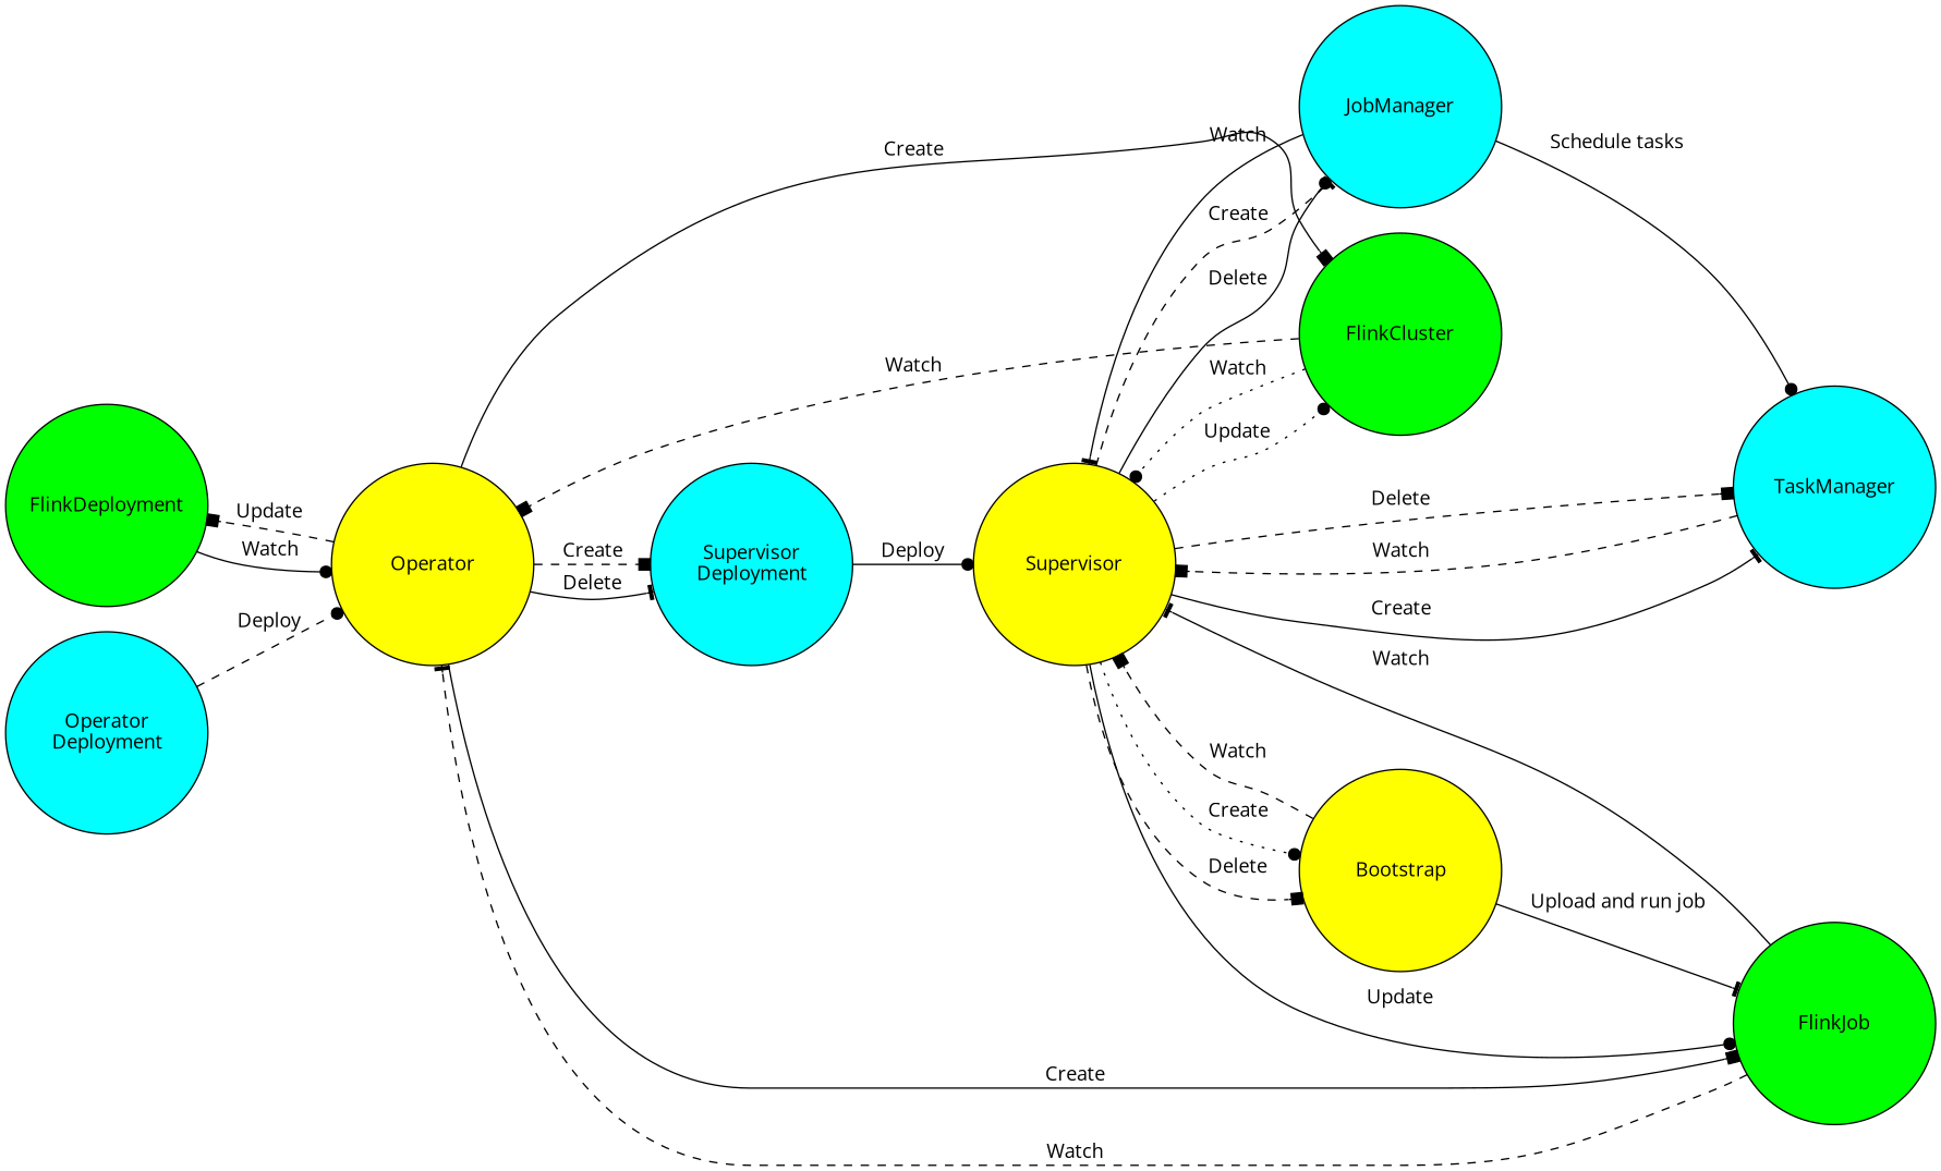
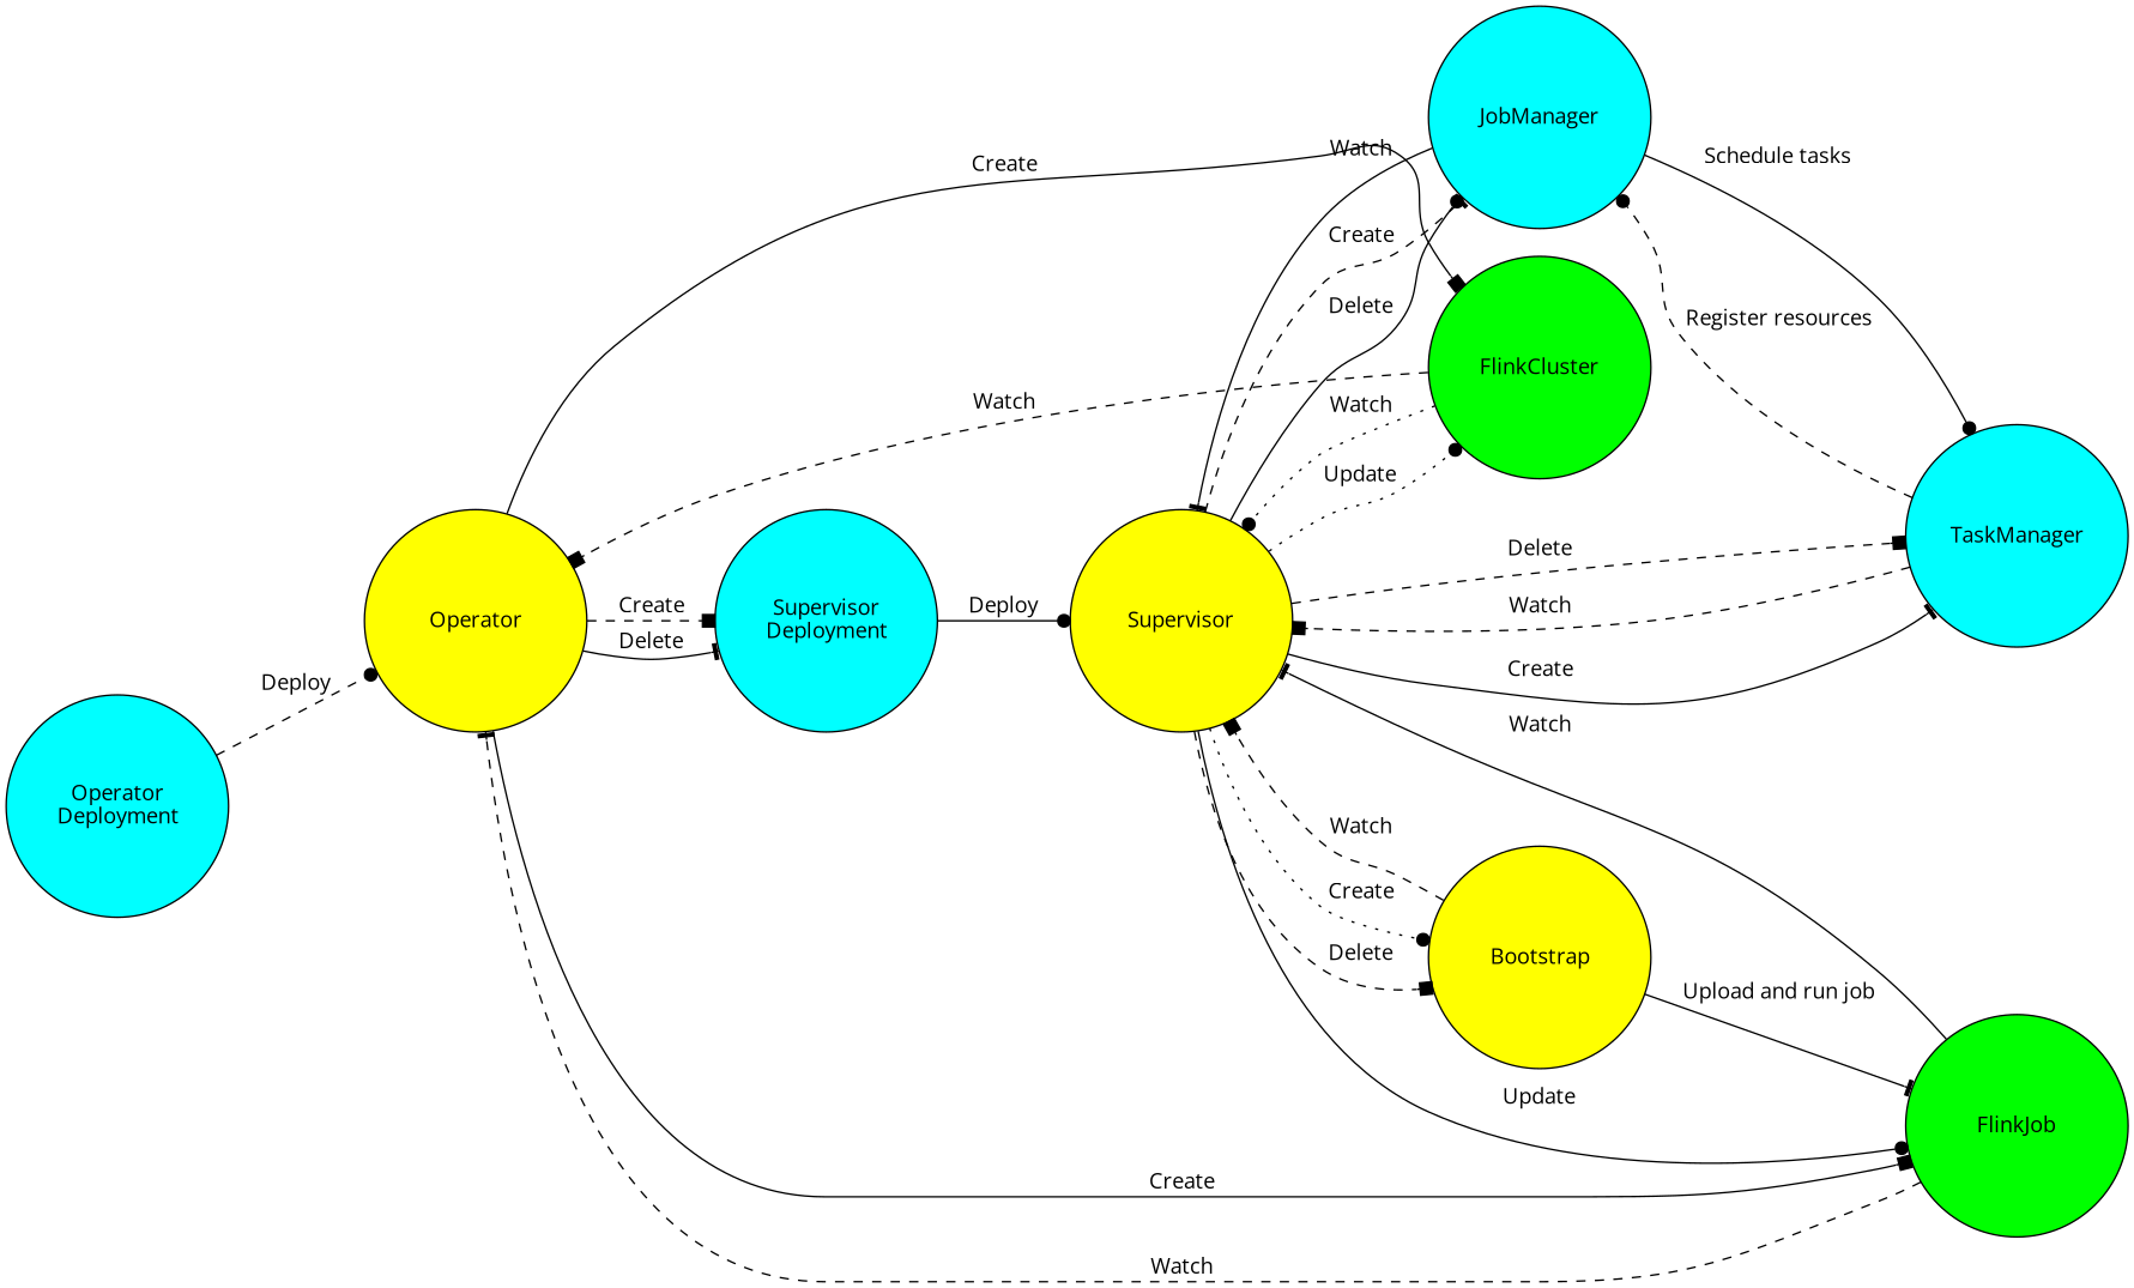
  digraph {
    autosize=false
    fontname="Open Sans"
    rankdir=LR
    node [fillcolor=cyan fixedsize=true fontname="Open Sans" heigth=1.8 shape=circle style=filled]
    edge [arrowhead=dot fontname="Open Sans" style=solid]
-   n1 [fillcolor=green label=<        <TABLE ALIGN="LEFT" BORDER="0" CELLBORDER="0" CELLSPACING="0">            <TR>                <TD>FlinkDeployment</TD>            </TR>        </TABLE>      > width=2.0]
    n2 [fillcolor=yellow label=<     <TABLE ALIGN="LEFT" BORDER="0" CELLBORDER="0" CELLSPACING="0">         <TR>             <TD>Operator</TD>         </TR>     </TABLE>   > width=2.0]
    n3 [fillcolor=green label=<        <TABLE ALIGN="LEFT" BORDER="0" CELLBORDER="0" CELLSPACING="0">            <TR>                <TD>FlinkCluster</TD>            </TR>        </TABLE>      > width=2.0]
    n4 [fillcolor=green label=<        <TABLE ALIGN="LEFT" BORDER="0" CELLBORDER="0" CELLSPACING="0">            <TR>                <TD>FlinkJob</TD>            </TR>        </TABLE>      > width=2.0]
    n5 [label=<     <TABLE ALIGN="LEFT" BORDER="0" CELLBORDER="0" CELLSPACING="0">         <TR>             <TD>Supervisor<BR/>Deployment</TD>         </TR>     </TABLE>   > width=2.0]
    n6 [fillcolor=yellow label=<     <TABLE ALIGN="LEFT" BORDER="0" CELLBORDER="0" CELLSPACING="0">         <TR>             <TD>Supervisor</TD>         </TR>     </TABLE>   > width=2.0]
    n7 [label=<     <TABLE ALIGN="LEFT" BORDER="0" CELLBORDER="0" CELLSPACING="0">         <TR>             <TD>JobManager</TD>         </TR>     </TABLE>   > width=2.0]
    n8 [label=<     <TABLE ALIGN="LEFT" BORDER="0" CELLBORDER="0" CELLSPACING="0">         <TR>             <TD>TaskManager</TD>         </TR>     </TABLE>   > width=2.0]
    n9 [fillcolor=yellow label=<     <TABLE ALIGN="LEFT" BORDER="0" CELLBORDER="0" CELLSPACING="0">         <TR>             <TD>Bootstrap</TD>         </TR>     </TABLE>   > width=2.0]
    n10 [label=<     <TABLE ALIGN="LEFT" BORDER="0" CELLBORDER="0" CELLSPACING="0">         <TR>             <TD>Operator<BR/>Deployment</TD>         </TR>     </TABLE>   > width=2.0]
-   n1 -> n2 [label=<       <TABLE ALIGN="LEFT" BORDER="0" CELLBORDER="0" CELLSPACING="0">           <TR>               <TD>Watch</TD>           </TR>       </TABLE>   >]
-   n2 -> n1 [arrowhead=box label=<       <TABLE ALIGN="LEFT" BORDER="0" CELLBORDER="0" CELLSPACING="0">           <TR>               <TD>Update</TD>           </TR>       </TABLE>   > style=dashed]
    n2 -> n3 [arrowhead=box label=<       <TABLE ALIGN="LEFT" BORDER="0" CELLBORDER="0" CELLSPACING="0">           <TR>               <TD>Create</TD>           </TR>       </TABLE>   >]
    n2 -> n4 [arrowhead=box label=<       <TABLE ALIGN="LEFT" BORDER="0" CELLBORDER="0" CELLSPACING="0">           <TR>               <TD>Create</TD>           </TR>       </TABLE>   >]
    n2 -> n5 [arrowhead=box label=<       <TABLE ALIGN="LEFT" BORDER="0" CELLBORDER="0" CELLSPACING="0">           <TR>               <TD>Create</TD>           </TR>       </TABLE>   > style=dashed]
    n2 -> n5 [arrowhead=tee label=<       <TABLE ALIGN="LEFT" BORDER="0" CELLBORDER="0" CELLSPACING="0">           <TR>               <TD>Delete</TD>           </TR>       </TABLE>   >]
    n3 -> n2 [arrowhead=box label=<       <TABLE ALIGN="LEFT" BORDER="0" CELLBORDER="0" CELLSPACING="0">           <TR>               <TD>Watch</TD>           </TR>       </TABLE>   > style=dashed]
    n3 -> n6 [label=<       <TABLE ALIGN="LEFT" BORDER="0" CELLBORDER="0" CELLSPACING="0">           <TR>               <TD>Watch</TD>           </TR>       </TABLE>   > style=dotted]
    n4 -> n2 [arrowhead=tee label=<       <TABLE ALIGN="LEFT" BORDER="0" CELLBORDER="0" CELLSPACING="0">           <TR>               <TD>Watch</TD>           </TR>       </TABLE>   > style=dashed]
    n4 -> n6 [arrowhead=tee label=<       <TABLE ALIGN="LEFT" BORDER="0" CELLBORDER="0" CELLSPACING="0">           <TR>               <TD>Watch</TD>           </TR>       </TABLE>   >]
    n5 -> n6 [label=<       <TABLE ALIGN="LEFT" BORDER="0" CELLBORDER="0" CELLSPACING="0">           <TR>               <TD>Deploy</TD>           </TR>       </TABLE>   >]
    n6 -> n3 [label=<       <TABLE ALIGN="LEFT" BORDER="0" CELLBORDER="0" CELLSPACING="0">           <TR>               <TD>Update</TD>           </TR>       </TABLE>   > style=dotted]
    n6 -> n4 [label=<       <TABLE ALIGN="LEFT" BORDER="0" CELLBORDER="0" CELLSPACING="0">           <TR>               <TD>Update</TD>           </TR>       </TABLE>   >]
    n6 -> n7 [arrowhead=tee label=<       <TABLE ALIGN="LEFT" BORDER="0" CELLBORDER="0" CELLSPACING="0">           <TR>               <TD>Create</TD>           </TR>       </TABLE>   > style=dashed]
    n6 -> n7 [label=<       <TABLE ALIGN="LEFT" BORDER="0" CELLBORDER="0" CELLSPACING="0">           <TR>               <TD>Delete</TD>           </TR>       </TABLE>   >]
    n6 -> n8 [arrowhead=tee label=<       <TABLE ALIGN="LEFT" BORDER="0" CELLBORDER="0" CELLSPACING="0">           <TR>               <TD>Create</TD>           </TR>       </TABLE>   >]
    n6 -> n8 [arrowhead=box label=<       <TABLE ALIGN="LEFT" BORDER="0" CELLBORDER="0" CELLSPACING="0">           <TR>               <TD>Delete</TD>           </TR>       </TABLE>   > style=dashed]
    n6 -> n9 [label=<       <TABLE ALIGN="LEFT" BORDER="0" CELLBORDER="0" CELLSPACING="0">           <TR>               <TD>Create</TD>           </TR>       </TABLE>   > style=dotted]
    n6 -> n9 [arrowhead=box label=<       <TABLE ALIGN="LEFT" BORDER="0" CELLBORDER="0" CELLSPACING="0">           <TR>               <TD>Delete</TD>           </TR>       </TABLE>   > style=dashed]
    n7 -> n6 [arrowhead=tee label=<       <TABLE ALIGN="LEFT" BORDER="0" CELLBORDER="0" CELLSPACING="0">           <TR>               <TD>Watch</TD>           </TR>       </TABLE>   >]
    n7 -> n8 [label=<       <TABLE ALIGN="LEFT" BORDER="0" CELLBORDER="0" CELLSPACING="0">           <TR>               <TD>Schedule tasks</TD>           </TR>       </TABLE>   >]
    n8 -> n6 [arrowhead=box label=<       <TABLE ALIGN="LEFT" BORDER="0" CELLBORDER="0" CELLSPACING="0">           <TR>               <TD>Watch</TD>           </TR>       </TABLE>   > style=dashed]
+   n8 -> n7 [label=<       <TABLE ALIGN="LEFT" BORDER="0" CELLBORDER="0" CELLSPACING="0">           <TR>               <TD>Register resources</TD>           </TR>       </TABLE>   > style=dashed]
    n9 -> n4 [arrowhead=tee label=<       <TABLE ALIGN="LEFT" BORDER="0" CELLBORDER="0" CELLSPACING="0">           <TR>               <TD>Upload and run job</TD>           </TR>       </TABLE>   >]
    n9 -> n6 [arrowhead=box label=<       <TABLE ALIGN="LEFT" BORDER="0" CELLBORDER="0" CELLSPACING="0">           <TR>               <TD>Watch</TD>           </TR>       </TABLE>   > style=dashed]
    n10 -> n2 [label=<       <TABLE ALIGN="LEFT" BORDER="0" CELLBORDER="0" CELLSPACING="0">           <TR>               <TD>Deploy</TD>           </TR>       </TABLE>   > style=dashed]
  }
